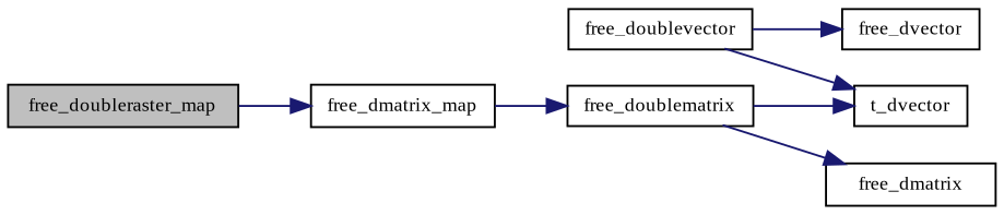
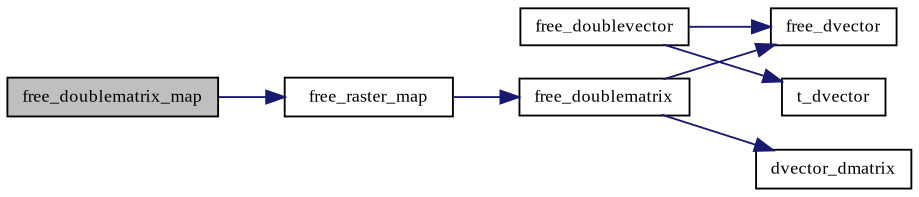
  digraph {
    fontname="Liberation Serif"
    rankdir=LR
    node [color=black fontname="Liberation Serif" fontsize=10 shape=record]
    edge [color=midnightblue fontname="Liberation Serif" fontsize=10 labelfontname=FreeSans labelfontsize=10 style=solid]
-   n1 [fillcolor=grey75 fontcolor=black height=0.2 label=free_doubleraster_map style=filled width=0.4]
-   n2 [height=0.2 label=free_dmatrix_map width=0.4]
+   n1 [fillcolor=grey75 fontcolor=black height=0.2 label=free_doublematrix_map style=filled width=0.4]
+   n2 [height=0.2 label=free_raster_map width=0.4]
    n3 [height=0.2 label=free_doublematrix width=0.4]
    n4 [height=0.2 label=t_dvector width=0.4]
-   n5 [height=0.2 label=free_dmatrix width=0.4]
+   n5 [height=0.2 label=dvector_dmatrix width=0.4]
    n6 [height=0.2 label=free_doublevector width=0.4]
    n7 [height=0.2 label=free_dvector width=0.4]
    n1 -> n2
    n2 -> n3
-   n3 -> n4
+   n3 -> n7
    n3 -> n5
    n6 -> n4
    n6 -> n7
  }
